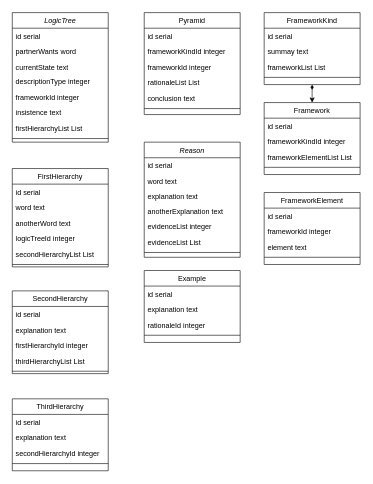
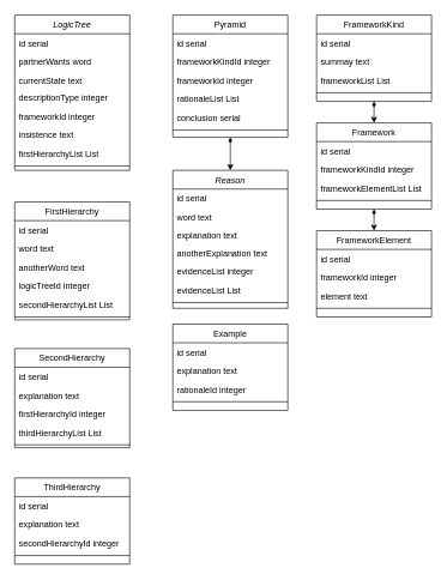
  <mxCell id="0" />
  <mxCell id="1" parent="0" />
  <mxCell id="2" value="LogicTree" style="swimlane;fontStyle=2;align=center;verticalAlign=top;childLayout=stackLayout;horizontal=1;startSize=26;horizontalStack=0;resizeParent=1;resizeLast=0;collapsible=1;marginBottom=0;rounded=0;shadow=0;strokeWidth=1;" parent="1" vertex="1"><mxGeometry x="20" y="20" width="160" height="216" as="geometry"><mxRectangle x="230" y="140" width="160" height="26" as="alternateBounds" /></mxGeometry></mxCell>
  <mxCell id="3" value="id serial" style="text;align=left;verticalAlign=top;spacingLeft=4;spacingRight=4;overflow=hidden;rotatable=0;points=[[0,0.5],[1,0.5]];portConstraint=eastwest;" parent="2" vertex="1"><mxGeometry y="26" width="160" height="26" as="geometry" /></mxCell>
  <mxCell id="4" value="partnerWants word" style="text;align=left;verticalAlign=top;spacingLeft=4;spacingRight=4;overflow=hidden;rotatable=0;points=[[0,0.5],[1,0.5]];portConstraint=eastwest;rounded=0;shadow=0;html=0;" parent="2" vertex="1"><mxGeometry y="52" width="160" height="26" as="geometry" /></mxCell>
  <mxCell id="5" value="currentState text" style="text;align=left;verticalAlign=top;spacingLeft=4;spacingRight=4;overflow=hidden;rotatable=0;points=[[0,0.5],[1,0.5]];portConstraint=eastwest;rounded=0;shadow=0;html=0;" parent="2" vertex="1"><mxGeometry y="78" width="160" height="24" as="geometry" /></mxCell>
  <mxCell id="6" value="descriptionType integer" style="text;align=left;verticalAlign=top;spacingLeft=4;spacingRight=4;overflow=hidden;rotatable=0;points=[[0,0.5],[1,0.5]];portConstraint=eastwest;rounded=0;shadow=0;html=0;" parent="2" vertex="1"><mxGeometry y="102" width="160" height="26" as="geometry" /></mxCell>
  <mxCell id="7" value="frameworkId integer" style="text;align=left;verticalAlign=top;spacingLeft=4;spacingRight=4;overflow=hidden;rotatable=0;points=[[0,0.5],[1,0.5]];portConstraint=eastwest;rounded=0;shadow=0;html=0;" parent="2" vertex="1"><mxGeometry y="128" width="160" height="26" as="geometry" /></mxCell>
  <mxCell id="8" value="insistence text" style="text;align=left;verticalAlign=top;spacingLeft=4;spacingRight=4;overflow=hidden;rotatable=0;points=[[0,0.5],[1,0.5]];portConstraint=eastwest;rounded=0;shadow=0;html=0;" parent="2" vertex="1"><mxGeometry y="154" width="160" height="26" as="geometry" /></mxCell>
  <mxCell id="9" value="firstHierarchyList List" style="text;align=left;verticalAlign=top;spacingLeft=4;spacingRight=4;overflow=hidden;rotatable=0;points=[[0,0.5],[1,0.5]];portConstraint=eastwest;rounded=0;shadow=0;html=0;" parent="2" vertex="1"><mxGeometry y="180" width="160" height="26" as="geometry" /></mxCell>
  <mxCell id="10" value="" style="line;html=1;strokeWidth=1;align=left;verticalAlign=middle;spacingTop=-1;spacingLeft=3;spacingRight=3;rotatable=0;labelPosition=right;points=[];portConstraint=eastwest;" parent="2" vertex="1"><mxGeometry y="206" width="160" height="8" as="geometry" /></mxCell>
  <mxCell id="11" value="FirstHierarchy" style="swimlane;fontStyle=0;align=center;verticalAlign=top;childLayout=stackLayout;horizontal=1;startSize=26;horizontalStack=0;resizeParent=1;resizeLast=0;collapsible=1;marginBottom=0;rounded=0;shadow=0;strokeWidth=1;" parent="1" vertex="1"><mxGeometry x="20" y="280" width="160" height="164" as="geometry"><mxRectangle x="130" y="380" width="160" height="26" as="alternateBounds" /></mxGeometry></mxCell>
  <mxCell id="12" value="id serial" style="text;align=left;verticalAlign=top;spacingLeft=4;spacingRight=4;overflow=hidden;rotatable=0;points=[[0,0.5],[1,0.5]];portConstraint=eastwest;" parent="11" vertex="1"><mxGeometry y="26" width="160" height="26" as="geometry" /></mxCell>
  <mxCell id="13" value="word text" style="text;align=left;verticalAlign=top;spacingLeft=4;spacingRight=4;overflow=hidden;rotatable=0;points=[[0,0.5],[1,0.5]];portConstraint=eastwest;rounded=0;shadow=0;html=0;" parent="11" vertex="1"><mxGeometry y="52" width="160" height="26" as="geometry" /></mxCell>
  <mxCell id="14" value="anotherWord text" style="text;align=left;verticalAlign=top;spacingLeft=4;spacingRight=4;overflow=hidden;rotatable=0;points=[[0,0.5],[1,0.5]];portConstraint=eastwest;rounded=0;shadow=0;html=0;" parent="11" vertex="1"><mxGeometry y="78" width="160" height="26" as="geometry" /></mxCell>
  <mxCell id="15" value="logicTreeId integer" style="text;align=left;verticalAlign=top;spacingLeft=4;spacingRight=4;overflow=hidden;rotatable=0;points=[[0,0.5],[1,0.5]];portConstraint=eastwest;rounded=0;shadow=0;html=0;" parent="11" vertex="1"><mxGeometry y="104" width="160" height="26" as="geometry" /></mxCell>
  <mxCell id="16" value="secondHierarchyList List" style="text;align=left;verticalAlign=top;spacingLeft=4;spacingRight=4;overflow=hidden;rotatable=0;points=[[0,0.5],[1,0.5]];portConstraint=eastwest;rounded=0;shadow=0;html=0;" parent="11" vertex="1"><mxGeometry y="130" width="160" height="26" as="geometry" /></mxCell>
  <mxCell id="17" value="" style="line;html=1;strokeWidth=1;align=left;verticalAlign=middle;spacingTop=-1;spacingLeft=3;spacingRight=3;rotatable=0;labelPosition=right;points=[];portConstraint=eastwest;" parent="11" vertex="1"><mxGeometry y="156" width="160" height="8" as="geometry" /></mxCell>
  <mxCell id="18" value="SecondHierarchy" style="swimlane;fontStyle=0;align=center;verticalAlign=top;childLayout=stackLayout;horizontal=1;startSize=26;horizontalStack=0;resizeParent=1;resizeLast=0;collapsible=1;marginBottom=0;rounded=0;shadow=0;strokeWidth=1;" parent="1" vertex="1"><mxGeometry x="20" y="484" width="160" height="138" as="geometry"><mxRectangle x="130" y="380" width="160" height="26" as="alternateBounds" /></mxGeometry></mxCell>
  <mxCell id="19" value="id serial" style="text;align=left;verticalAlign=top;spacingLeft=4;spacingRight=4;overflow=hidden;rotatable=0;points=[[0,0.5],[1,0.5]];portConstraint=eastwest;" parent="18" vertex="1"><mxGeometry y="26" width="160" height="26" as="geometry" /></mxCell>
  <mxCell id="20" value="explanation text" style="text;align=left;verticalAlign=top;spacingLeft=4;spacingRight=4;overflow=hidden;rotatable=0;points=[[0,0.5],[1,0.5]];portConstraint=eastwest;rounded=0;shadow=0;html=0;" parent="18" vertex="1"><mxGeometry y="52" width="160" height="26" as="geometry" /></mxCell>
  <mxCell id="21" value="firstHierarchyId integer" style="text;align=left;verticalAlign=top;spacingLeft=4;spacingRight=4;overflow=hidden;rotatable=0;points=[[0,0.5],[1,0.5]];portConstraint=eastwest;rounded=0;shadow=0;html=0;" parent="18" vertex="1"><mxGeometry y="78" width="160" height="26" as="geometry" /></mxCell>
  <mxCell id="22" value="thirdHierarchyList List" style="text;align=left;verticalAlign=top;spacingLeft=4;spacingRight=4;overflow=hidden;rotatable=0;points=[[0,0.5],[1,0.5]];portConstraint=eastwest;rounded=0;shadow=0;html=0;" parent="18" vertex="1"><mxGeometry y="104" width="160" height="26" as="geometry" /></mxCell>
  <mxCell id="23" value="" style="line;html=1;strokeWidth=1;align=left;verticalAlign=middle;spacingTop=-1;spacingLeft=3;spacingRight=3;rotatable=0;labelPosition=right;points=[];portConstraint=eastwest;" parent="18" vertex="1"><mxGeometry y="130" width="160" height="8" as="geometry" /></mxCell>
  <mxCell id="24" value="ThirdHierarchy" style="swimlane;fontStyle=0;align=center;verticalAlign=top;childLayout=stackLayout;horizontal=1;startSize=26;horizontalStack=0;resizeParent=1;resizeLast=0;collapsible=1;marginBottom=0;rounded=0;shadow=0;strokeWidth=1;" parent="1" vertex="1"><mxGeometry x="20" y="664" width="160" height="120" as="geometry"><mxRectangle x="130" y="380" width="160" height="26" as="alternateBounds" /></mxGeometry></mxCell>
  <mxCell id="25" value="id serial" style="text;align=left;verticalAlign=top;spacingLeft=4;spacingRight=4;overflow=hidden;rotatable=0;points=[[0,0.5],[1,0.5]];portConstraint=eastwest;" parent="24" vertex="1"><mxGeometry y="26" width="160" height="26" as="geometry" /></mxCell>
  <mxCell id="26" value="explanation text" style="text;align=left;verticalAlign=top;spacingLeft=4;spacingRight=4;overflow=hidden;rotatable=0;points=[[0,0.5],[1,0.5]];portConstraint=eastwest;rounded=0;shadow=0;html=0;" parent="24" vertex="1"><mxGeometry y="52" width="160" height="26" as="geometry" /></mxCell>
  <mxCell id="27" value="secondHierarchyId integer" style="text;align=left;verticalAlign=top;spacingLeft=4;spacingRight=4;overflow=hidden;rotatable=0;points=[[0,0.5],[1,0.5]];portConstraint=eastwest;rounded=0;shadow=0;html=0;" parent="24" vertex="1"><mxGeometry y="78" width="160" height="26" as="geometry" /></mxCell>
  <mxCell id="28" value="" style="line;html=1;strokeWidth=1;align=left;verticalAlign=middle;spacingTop=-1;spacingLeft=3;spacingRight=3;rotatable=0;labelPosition=right;points=[];portConstraint=eastwest;" parent="24" vertex="1"><mxGeometry y="104" width="160" height="8" as="geometry" /></mxCell>
+ <mxCell id="29" value="" style="endArrow=classic;html=1;entryX=0.5;entryY=0;entryDx=0;entryDy=0;comic=0;shadow=0;rounded=1;targetPerimeterSpacing=0;startArrow=diamondThin;startFill=1;exitX=0.5;exitY=1;exitDx=0;exitDy=0;" parent="1" source="31" target="54" edge="1"><mxGeometry width="50" height="50" relative="1" as="geometry"><mxPoint x="320" y="240" as="sourcePoint" /><mxPoint x="320" y="240" as="targetPoint" /></mxGeometry></mxCell>
+ <mxCell id="30" value="" style="endArrow=classic;html=1;comic=0;shadow=0;rounded=1;targetPerimeterSpacing=0;startArrow=diamondThin;startFill=1;exitX=0.5;exitY=1;exitDx=0;exitDy=0;entryX=0.5;entryY=0;entryDx=0;entryDy=0;" parent="1" source="43" target="49" edge="1"><mxGeometry width="50" height="50" relative="1" as="geometry"><mxPoint x="530" y="150" as="sourcePoint" /><mxPoint x="530" y="180" as="targetPoint" /></mxGeometry></mxCell>
  <mxCell id="31" value="Pyramid" style="swimlane;fontStyle=0;align=center;verticalAlign=top;childLayout=stackLayout;horizontal=1;startSize=26;horizontalStack=0;resizeParent=1;resizeLast=0;collapsible=1;marginBottom=0;rounded=0;shadow=0;strokeWidth=1;" parent="1" vertex="1"><mxGeometry x="240" y="20" width="160" height="170" as="geometry"><mxRectangle x="550" y="140" width="160" height="26" as="alternateBounds" /></mxGeometry></mxCell>
  <mxCell id="32" value="id serial" style="text;align=left;verticalAlign=top;spacingLeft=4;spacingRight=4;overflow=hidden;rotatable=0;points=[[0,0.5],[1,0.5]];portConstraint=eastwest;" parent="31" vertex="1"><mxGeometry y="26" width="160" height="26" as="geometry" /></mxCell>
  <mxCell id="33" value="frameworkKindId integer" style="text;align=left;verticalAlign=top;spacingLeft=4;spacingRight=4;overflow=hidden;rotatable=0;points=[[0,0.5],[1,0.5]];portConstraint=eastwest;rounded=0;shadow=0;html=0;" parent="31" vertex="1"><mxGeometry y="52" width="160" height="26" as="geometry" /></mxCell>
  <mxCell id="34" value="frameworkId integer" style="text;align=left;verticalAlign=top;spacingLeft=4;spacingRight=4;overflow=hidden;rotatable=0;points=[[0,0.5],[1,0.5]];portConstraint=eastwest;rounded=0;shadow=0;html=0;" parent="31" vertex="1"><mxGeometry y="78" width="160" height="26" as="geometry" /></mxCell>
  <mxCell id="35" value="rationaleList List" style="text;align=left;verticalAlign=top;spacingLeft=4;spacingRight=4;overflow=hidden;rotatable=0;points=[[0,0.5],[1,0.5]];portConstraint=eastwest;rounded=0;shadow=0;html=0;" parent="31" vertex="1"><mxGeometry y="104" width="160" height="26" as="geometry" /></mxCell>
- <mxCell id="36" value="conclusion text" style="text;align=left;verticalAlign=top;spacingLeft=4;spacingRight=4;overflow=hidden;rotatable=0;points=[[0,0.5],[1,0.5]];portConstraint=eastwest;rounded=0;shadow=0;html=0;" parent="31" vertex="1"><mxGeometry y="130" width="160" height="26" as="geometry" /></mxCell>
+ <mxCell id="36" value="conclusion serial" style="text;align=left;verticalAlign=top;spacingLeft=4;spacingRight=4;overflow=hidden;rotatable=0;points=[[0,0.5],[1,0.5]];portConstraint=eastwest;rounded=0;shadow=0;html=0;" parent="31" vertex="1"><mxGeometry y="130" width="160" height="26" as="geometry" /></mxCell>
  <mxCell id="37" value="" style="line;html=1;strokeWidth=1;align=left;verticalAlign=middle;spacingTop=-1;spacingLeft=3;spacingRight=3;rotatable=0;labelPosition=right;points=[];portConstraint=eastwest;" parent="31" vertex="1"><mxGeometry y="156" width="160" height="8" as="geometry" /></mxCell>
  <mxCell id="38" value="FrameworkKind" style="swimlane;fontStyle=0;align=center;verticalAlign=top;childLayout=stackLayout;horizontal=1;startSize=26;horizontalStack=0;resizeParent=1;resizeLast=0;collapsible=1;marginBottom=0;rounded=0;shadow=0;strokeWidth=1;" parent="1" vertex="1"><mxGeometry x="440" y="20" width="160" height="120" as="geometry"><mxRectangle x="130" y="380" width="160" height="26" as="alternateBounds" /></mxGeometry></mxCell>
  <mxCell id="39" value="id serial" style="text;align=left;verticalAlign=top;spacingLeft=4;spacingRight=4;overflow=hidden;rotatable=0;points=[[0,0.5],[1,0.5]];portConstraint=eastwest;" parent="38" vertex="1"><mxGeometry y="26" width="160" height="26" as="geometry" /></mxCell>
  <mxCell id="40" value="summay text" style="text;align=left;verticalAlign=top;spacingLeft=4;spacingRight=4;overflow=hidden;rotatable=0;points=[[0,0.5],[1,0.5]];portConstraint=eastwest;rounded=0;shadow=0;html=0;" parent="38" vertex="1"><mxGeometry y="52" width="160" height="26" as="geometry" /></mxCell>
  <mxCell id="41" value="frameworkList List" style="text;align=left;verticalAlign=top;spacingLeft=4;spacingRight=4;overflow=hidden;rotatable=0;points=[[0,0.5],[1,0.5]];portConstraint=eastwest;rounded=0;shadow=0;html=0;" parent="38" vertex="1"><mxGeometry y="78" width="160" height="26" as="geometry" /></mxCell>
  <mxCell id="42" value="" style="line;html=1;strokeWidth=1;align=left;verticalAlign=middle;spacingTop=-1;spacingLeft=3;spacingRight=3;rotatable=0;labelPosition=right;points=[];portConstraint=eastwest;" parent="38" vertex="1"><mxGeometry y="104" width="160" height="8" as="geometry" /></mxCell>
  <mxCell id="43" value="Framework" style="swimlane;fontStyle=0;align=center;verticalAlign=top;childLayout=stackLayout;horizontal=1;startSize=26;horizontalStack=0;resizeParent=1;resizeLast=0;collapsible=1;marginBottom=0;rounded=0;shadow=0;strokeWidth=1;" parent="1" vertex="1"><mxGeometry x="440" y="170" width="160" height="120" as="geometry"><mxRectangle x="130" y="380" width="160" height="26" as="alternateBounds" /></mxGeometry></mxCell>
  <mxCell id="44" value="" style="endArrow=classic;html=1;comic=0;shadow=0;rounded=1;targetPerimeterSpacing=0;startArrow=diamondThin;startFill=1;exitX=0.5;exitY=1;exitDx=0;exitDy=0;" parent="43" source="38" edge="1"><mxGeometry width="50" height="50" relative="1" as="geometry"><mxPoint x="79.5" y="-10" as="sourcePoint" /><mxPoint x="80" as="targetPoint" /></mxGeometry></mxCell>
  <mxCell id="45" value="id serial" style="text;align=left;verticalAlign=top;spacingLeft=4;spacingRight=4;overflow=hidden;rotatable=0;points=[[0,0.5],[1,0.5]];portConstraint=eastwest;" parent="43" vertex="1"><mxGeometry y="26" width="160" height="26" as="geometry" /></mxCell>
  <mxCell id="46" value="frameworkKindId integer" style="text;align=left;verticalAlign=top;spacingLeft=4;spacingRight=4;overflow=hidden;rotatable=0;points=[[0,0.5],[1,0.5]];portConstraint=eastwest;rounded=0;shadow=0;html=0;" parent="43" vertex="1"><mxGeometry y="52" width="160" height="26" as="geometry" /></mxCell>
  <mxCell id="47" value="frameworkElementList List" style="text;align=left;verticalAlign=top;spacingLeft=4;spacingRight=4;overflow=hidden;rotatable=0;points=[[0,0.5],[1,0.5]];portConstraint=eastwest;rounded=0;shadow=0;html=0;" parent="43" vertex="1"><mxGeometry y="78" width="160" height="26" as="geometry" /></mxCell>
  <mxCell id="48" value="" style="line;html=1;strokeWidth=1;align=left;verticalAlign=middle;spacingTop=-1;spacingLeft=3;spacingRight=3;rotatable=0;labelPosition=right;points=[];portConstraint=eastwest;" parent="43" vertex="1"><mxGeometry y="104" width="160" height="8" as="geometry" /></mxCell>
  <mxCell id="49" value="FrameworkElement" style="swimlane;fontStyle=0;align=center;verticalAlign=top;childLayout=stackLayout;horizontal=1;startSize=26;horizontalStack=0;resizeParent=1;resizeLast=0;collapsible=1;marginBottom=0;rounded=0;shadow=0;strokeWidth=1;" parent="1" vertex="1"><mxGeometry x="440" y="320" width="160" height="120" as="geometry"><mxRectangle x="130" y="380" width="160" height="26" as="alternateBounds" /></mxGeometry></mxCell>
  <mxCell id="50" value="id serial" style="text;align=left;verticalAlign=top;spacingLeft=4;spacingRight=4;overflow=hidden;rotatable=0;points=[[0,0.5],[1,0.5]];portConstraint=eastwest;" parent="49" vertex="1"><mxGeometry y="26" width="160" height="26" as="geometry" /></mxCell>
  <mxCell id="51" value="frameworkId integer" style="text;align=left;verticalAlign=top;spacingLeft=4;spacingRight=4;overflow=hidden;rotatable=0;points=[[0,0.5],[1,0.5]];portConstraint=eastwest;rounded=0;shadow=0;html=0;" parent="49" vertex="1"><mxGeometry y="52" width="160" height="26" as="geometry" /></mxCell>
  <mxCell id="52" value="element text" style="text;align=left;verticalAlign=top;spacingLeft=4;spacingRight=4;overflow=hidden;rotatable=0;points=[[0,0.5],[1,0.5]];portConstraint=eastwest;rounded=0;shadow=0;html=0;" parent="49" vertex="1"><mxGeometry y="78" width="160" height="26" as="geometry" /></mxCell>
  <mxCell id="53" value="" style="line;html=1;strokeWidth=1;align=left;verticalAlign=middle;spacingTop=-1;spacingLeft=3;spacingRight=3;rotatable=0;labelPosition=right;points=[];portConstraint=eastwest;" parent="49" vertex="1"><mxGeometry y="104" width="160" height="8" as="geometry" /></mxCell>
  <mxCell id="54" value="Reason" style="swimlane;fontStyle=2;align=center;verticalAlign=top;childLayout=stackLayout;horizontal=1;startSize=26;horizontalStack=0;resizeParent=1;resizeLast=0;collapsible=1;marginBottom=0;rounded=0;shadow=0;strokeWidth=1;" vertex="1" parent="1"><mxGeometry x="240" y="236" width="160" height="192" as="geometry"><mxRectangle x="230" y="140" width="160" height="26" as="alternateBounds" /></mxGeometry></mxCell>
  <mxCell id="55" value="id serial" style="text;align=left;verticalAlign=top;spacingLeft=4;spacingRight=4;overflow=hidden;rotatable=0;points=[[0,0.5],[1,0.5]];portConstraint=eastwest;" vertex="1" parent="54"><mxGeometry y="26" width="160" height="26" as="geometry" /></mxCell>
  <mxCell id="56" value="word text" style="text;align=left;verticalAlign=top;spacingLeft=4;spacingRight=4;overflow=hidden;rotatable=0;points=[[0,0.5],[1,0.5]];portConstraint=eastwest;rounded=0;shadow=0;html=0;" vertex="1" parent="54"><mxGeometry y="52" width="160" height="26" as="geometry" /></mxCell>
  <mxCell id="57" value="explanation text" style="text;align=left;verticalAlign=top;spacingLeft=4;spacingRight=4;overflow=hidden;rotatable=0;points=[[0,0.5],[1,0.5]];portConstraint=eastwest;rounded=0;shadow=0;html=0;" vertex="1" parent="54"><mxGeometry y="78" width="160" height="24" as="geometry" /></mxCell>
  <mxCell id="58" value="anotherExplanation text" style="text;align=left;verticalAlign=top;spacingLeft=4;spacingRight=4;overflow=hidden;rotatable=0;points=[[0,0.5],[1,0.5]];portConstraint=eastwest;rounded=0;shadow=0;html=0;" vertex="1" parent="54"><mxGeometry y="102" width="160" height="26" as="geometry" /></mxCell>
  <mxCell id="59" value="evidenceList integer" style="text;align=left;verticalAlign=top;spacingLeft=4;spacingRight=4;overflow=hidden;rotatable=0;points=[[0,0.5],[1,0.5]];portConstraint=eastwest;rounded=0;shadow=0;html=0;" vertex="1" parent="54"><mxGeometry y="128" width="160" height="26" as="geometry" /></mxCell>
  <mxCell id="60" value="evidenceList List" style="text;align=left;verticalAlign=top;spacingLeft=4;spacingRight=4;overflow=hidden;rotatable=0;points=[[0,0.5],[1,0.5]];portConstraint=eastwest;rounded=0;shadow=0;html=0;" vertex="1" parent="54"><mxGeometry y="154" width="160" height="26" as="geometry" /></mxCell>
  <mxCell id="61" value="" style="line;html=1;strokeWidth=1;align=left;verticalAlign=middle;spacingTop=-1;spacingLeft=3;spacingRight=3;rotatable=0;labelPosition=right;points=[];portConstraint=eastwest;" vertex="1" parent="54"><mxGeometry y="180" width="160" height="8" as="geometry" /></mxCell>
  <mxCell id="62" value="Example" style="swimlane;fontStyle=0;align=center;verticalAlign=top;childLayout=stackLayout;horizontal=1;startSize=26;horizontalStack=0;resizeParent=1;resizeLast=0;collapsible=1;marginBottom=0;rounded=0;shadow=0;strokeWidth=1;" parent="1" vertex="1"><mxGeometry x="240" y="450" width="160" height="120" as="geometry"><mxRectangle x="130" y="380" width="160" height="26" as="alternateBounds" /></mxGeometry></mxCell>
  <mxCell id="63" value="id serial" style="text;align=left;verticalAlign=top;spacingLeft=4;spacingRight=4;overflow=hidden;rotatable=0;points=[[0,0.5],[1,0.5]];portConstraint=eastwest;" parent="62" vertex="1"><mxGeometry y="26" width="160" height="26" as="geometry" /></mxCell>
  <mxCell id="64" value="explanation text" style="text;align=left;verticalAlign=top;spacingLeft=4;spacingRight=4;overflow=hidden;rotatable=0;points=[[0,0.5],[1,0.5]];portConstraint=eastwest;rounded=0;shadow=0;html=0;" parent="62" vertex="1"><mxGeometry y="52" width="160" height="26" as="geometry" /></mxCell>
  <mxCell id="65" value="rationaleId integer" style="text;align=left;verticalAlign=top;spacingLeft=4;spacingRight=4;overflow=hidden;rotatable=0;points=[[0,0.5],[1,0.5]];portConstraint=eastwest;rounded=0;shadow=0;html=0;" parent="62" vertex="1"><mxGeometry y="78" width="160" height="26" as="geometry" /></mxCell>
  <mxCell id="66" value="" style="line;html=1;strokeWidth=1;align=left;verticalAlign=middle;spacingTop=-1;spacingLeft=3;spacingRight=3;rotatable=0;labelPosition=right;points=[];portConstraint=eastwest;" parent="62" vertex="1"><mxGeometry y="104" width="160" height="8" as="geometry" /></mxCell>
